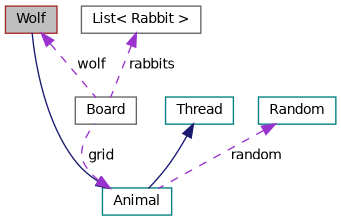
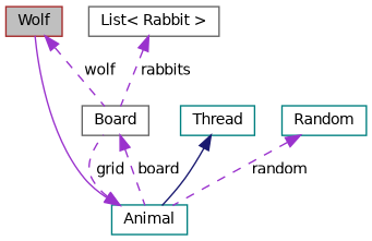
  digraph {
    node [color=teal fillcolor=white fontname=Helvetica fontsize=10 shape=record style=filled]
    edge [color=darkorchid3 dir=back fontname=Helvetica fontsize=10 labelfontname=Helvetica labelfontsize=10 style=dashed]
    n1 [color=brown fillcolor=grey75 fontcolor=black height=0.2 label=Wolf width=0.4]
    n2 [color=gray40 height=0.2 label=Board width=0.4]
    n3 [height=0.2 label=Animal width=0.4]
    n4 [height=0.2 label=Thread width=0.4]
    n5 [color=gray40 height=0.2 label="List\< Rabbit \>" width=0.4]
    n6 [height=0.2 label=Random width=0.4]
    n1 -> n2 [label=" wolf"]
-   n3 -> n1 [color=midnightblue style=solid]
+   n2 -> n3 [label=" board"]
+   n3 -> n1 [style=solid]
    n3 -> n2 [label=" grid"]
    n4 -> n3 [color=midnightblue style=solid]
    n5 -> n2 [label=" rabbits"]
    n6 -> n3 [label=" random"]
  }
